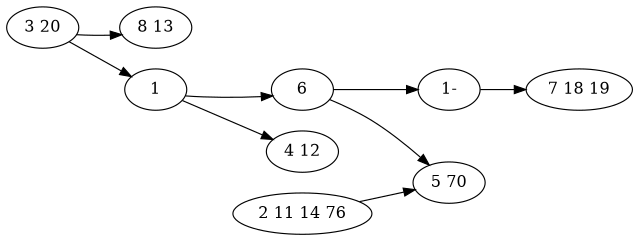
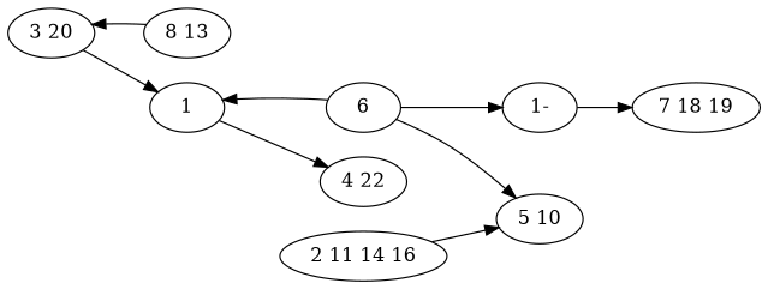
  digraph {
    rankdir=LR
    n1 [label="3 20"]
    n2 [label="8 13"]
    n3 [label=1]
    n4 [label=6]
-   n5 [label="4 12"]
+   n5 [label="4 22"]
    n6 [label="1-"]
-   n7 [label="5 70"]
+   n7 [label="5 10"]
    n8 [label="7 18 19"]
-   n9 [label="2 11 14 76"]
-   n1 -> n2
+   n9 [label="2 11 14 16"]
+   n2 -> n1
    n1 -> n3
-   n3 -> n4
+   n4 -> n3
    n3 -> n5
    n4 -> n6
    n4 -> n7
    n6 -> n8
    n9 -> n7
  }
